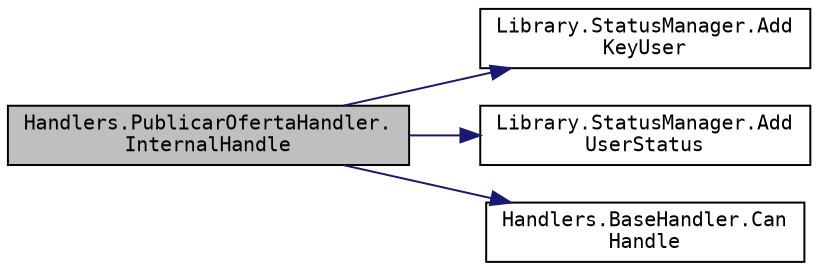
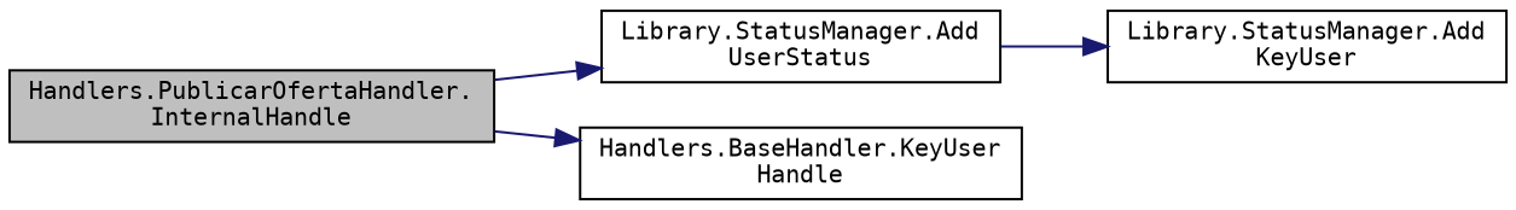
  digraph {
    fontname="DejaVu Sans Mono"
    rankdir=LR
    node [color=black fillcolor=white fontname="DejaVu Sans Mono" fontsize=10 shape=record style=filled]
    edge [color=midnightblue fontname="DejaVu Sans Mono" fontsize=10 labelfontname=Helvetica labelfontsize=10 style=solid]
    n1 [fillcolor=grey75 fontcolor=black height=0.2 label="Handlers.PublicarOfertaHandler.\lInternalHandle" width=0.4]
    n2 [height=0.2 label="Library.StatusManager.Add\lKeyUser" width=0.4]
    n3 [height=0.2 label="Library.StatusManager.Add\lUserStatus" width=0.4]
-   n4 [height=0.2 label="Handlers.BaseHandler.Can\lHandle" width=0.4]
-   n1 -> n2
+   n4 [height=0.2 label="Handlers.BaseHandler.KeyUser\lHandle" width=0.4]
+   n3 -> n2
    n1 -> n3
    n1 -> n4
  }
